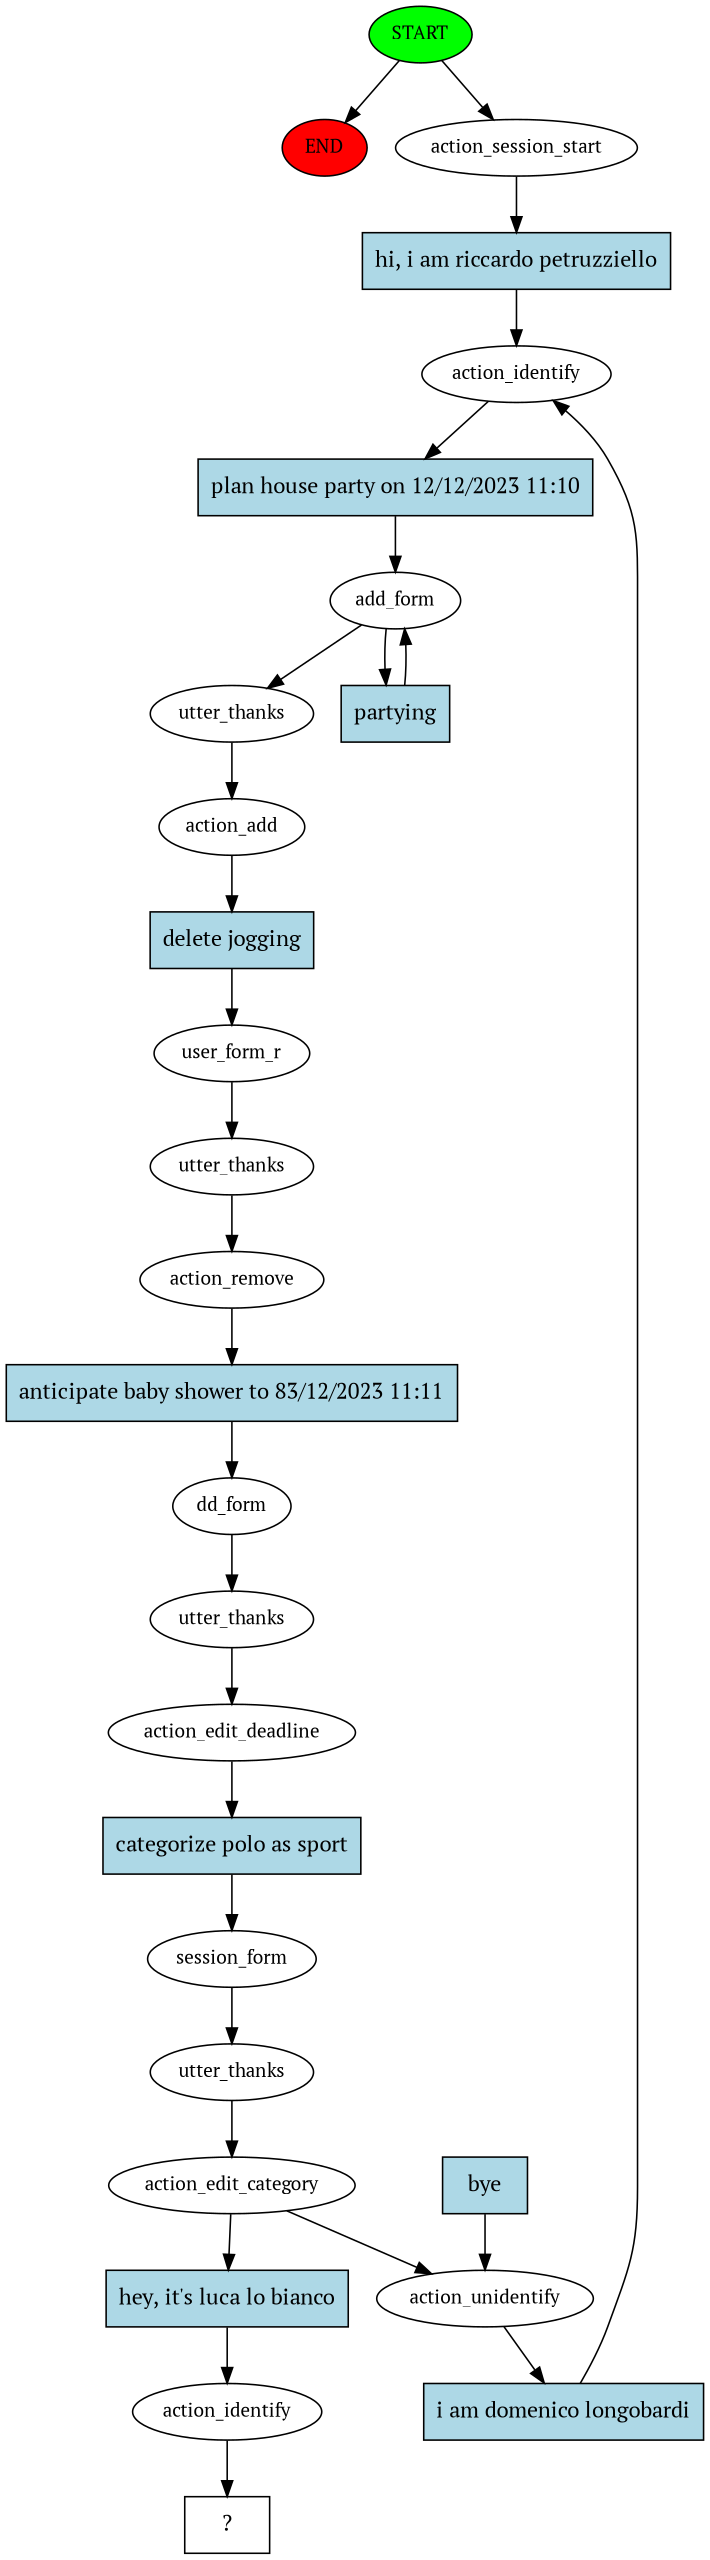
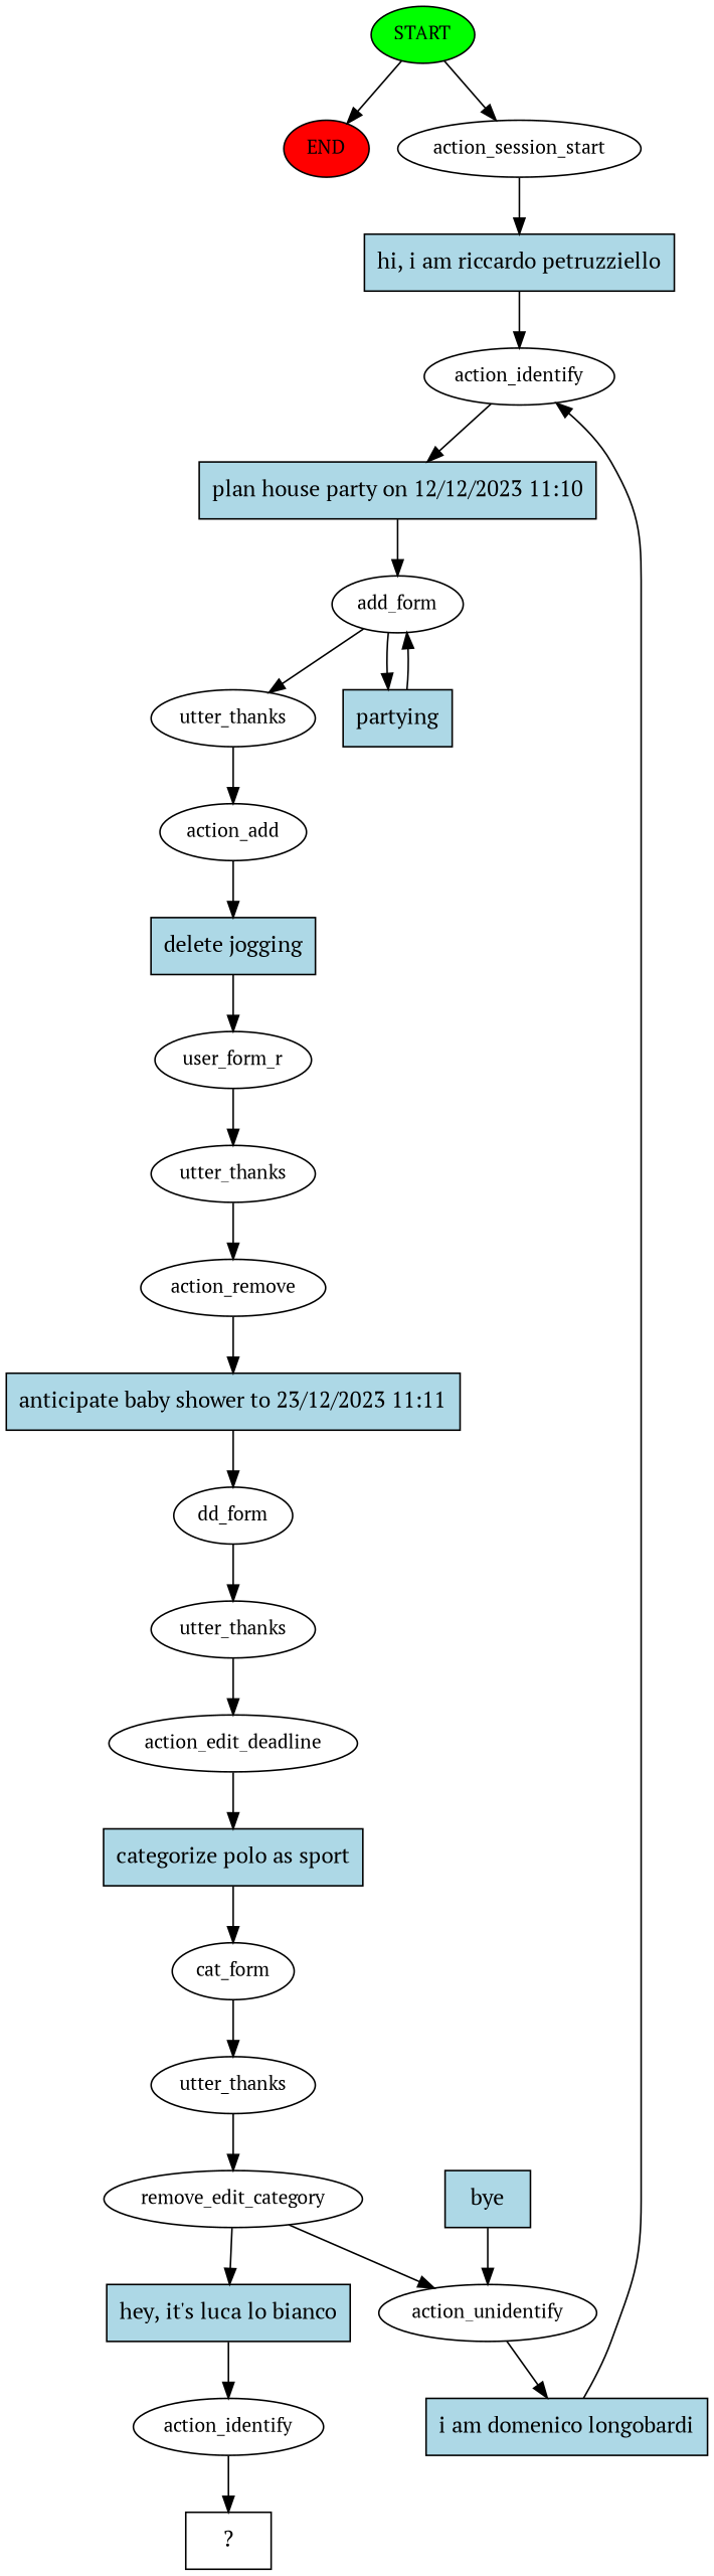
  digraph {
    fontname="PT Serif"
    node [fontname="PT Serif" fontsize=12]
    edge [fontname="PT Serif"]
    n1 [fillcolor=green label=START style=filled]
    n2 [fillcolor=red label=END style=filled]
    n3 [label=action_session_start]
    n4 [fillcolor=lightblue label="hi, i am riccardo petruzziello" shape=rect style=filled fontsize=""]
    n5 [label=action_identify]
    n6 [fillcolor=lightblue label="plan house party on 12/12/2023 11:10" shape=rect style=filled fontsize=""]
    n7 [label=add_form]
    n8 [label=utter_thanks]
    n9 [fillcolor=lightblue label=partying shape=rect style=filled fontsize=""]
    n10 [label=action_add]
    n11 [fillcolor=lightblue label="delete jogging" shape=rect style=filled fontsize=""]
    n12 [label=user_form_r]
    n13 [label=utter_thanks]
    n14 [label=action_remove]
-   n15 [fillcolor=lightblue label="anticipate baby shower to 83/12/2023 11:11" shape=rect style=filled fontsize=""]
+   n15 [fillcolor=lightblue label="anticipate baby shower to 23/12/2023 11:11" shape=rect style=filled fontsize=""]
    n16 [label=dd_form]
    n17 [label=utter_thanks]
    n18 [label=action_edit_deadline]
    n19 [fillcolor=lightblue label="categorize polo as sport" shape=rect style=filled fontsize=""]
-   n20 [label=session_form]
+   n20 [label=cat_form]
    n21 [label=utter_thanks]
-   n22 [label=action_edit_category]
+   n22 [label=remove_edit_category]
    n23 [fillcolor=lightblue label="hey, it's luca lo bianco" shape=rect style=filled fontsize=""]
    n24 [label=action_unidentify]
    n25 [fillcolor=lightblue label=bye shape=rect style=filled fontsize=""]
    n26 [label=action_identify]
    n27 [fillcolor=lightblue label="i am domenico longobardi" shape=rect style=filled fontsize=""]
    n28 [label="  ?  " shape=rect fontsize=""]
    n1 -> n2
    n1 -> n3
    n3 -> n4
    n4 -> n5
    n5 -> n6
    n6 -> n7
    n7 -> n8
    n7 -> n9
    n8 -> n10
    n9 -> n7
    n10 -> n11
    n11 -> n12
    n12 -> n13
    n13 -> n14
    n14 -> n15
    n15 -> n16
    n16 -> n17
    n17 -> n18
    n18 -> n19
    n19 -> n20
    n20 -> n21
    n21 -> n22
    n22 -> n23
    n22 -> n24
    n23 -> n26
    n24 -> n27
    n25 -> n24
    n26 -> n28
    n27 -> n5
  }
